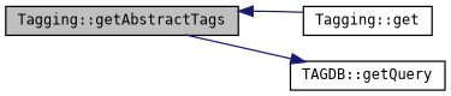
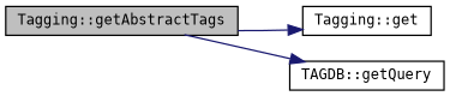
  digraph {
    fontname="DejaVu Sans Mono"
    rankdir=LR
    node [color=black fillcolor=white fontname="DejaVu Sans Mono" fontsize=10 shape=record style=filled]
    edge [color=midnightblue fontname="DejaVu Sans Mono" fontsize=10 labelfontname=Helvetica labelfontsize=10 style=solid]
    n1 [fillcolor=grey75 fontcolor=black height=0.2 label="Tagging::getAbstractTags" width=0.4]
    n2 [height=0.2 label="Tagging::get" width=0.4]
    n3 [height=0.2 label="TAGDB::getQuery" width=0.4]
-   n2 -> n1
+   n1 -> n2
    n1 -> n3
  }
